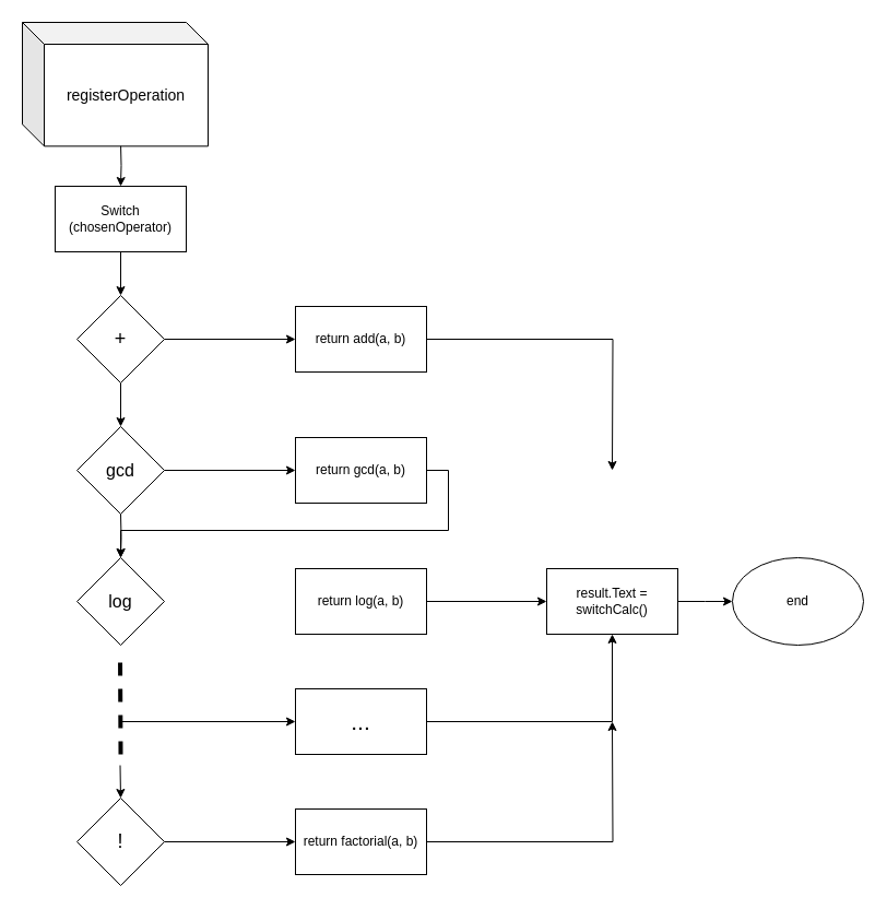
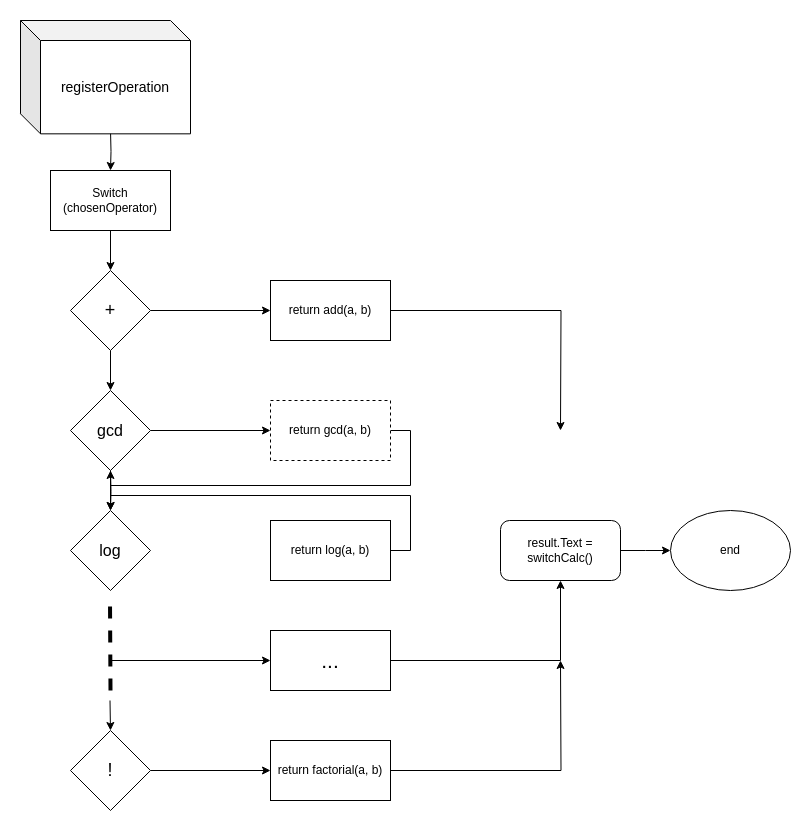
  <mxCell id="0" />
  <mxCell id="1" parent="0" />
  <mxCell id="2" style="edgeStyle=orthogonalEdgeStyle;rounded=0;orthogonalLoop=1;jettySize=auto;html=1;exitX=0.5;exitY=1;exitDx=0;exitDy=0;entryX=0.5;entryY=0;entryDx=0;entryDy=0;" parent="1" target="4" edge="1"><mxGeometry relative="1" as="geometry"><mxPoint x="110" y="130" as="sourcePoint" /></mxGeometry></mxCell>
  <mxCell id="3" style="edgeStyle=orthogonalEdgeStyle;rounded=0;orthogonalLoop=1;jettySize=auto;html=1;exitX=0.5;exitY=1;exitDx=0;exitDy=0;entryX=0.5;entryY=0;entryDx=0;entryDy=0;" parent="1" source="4" target="7" edge="1"><mxGeometry relative="1" as="geometry"><mxPoint x="110" y="260" as="targetPoint" /></mxGeometry></mxCell>
  <mxCell id="4" value="Switch (chosenOperator)" style="rounded=0;whiteSpace=wrap;html=1;" parent="1" vertex="1"><mxGeometry x="50" y="170" width="120" height="60" as="geometry" /></mxCell>
  <mxCell id="5" style="edgeStyle=orthogonalEdgeStyle;rounded=0;orthogonalLoop=1;jettySize=auto;html=1;exitX=0.5;exitY=1;exitDx=0;exitDy=0;entryX=0.5;entryY=0;entryDx=0;entryDy=0;" parent="1" source="7" target="9" edge="1"><mxGeometry relative="1" as="geometry"><mxPoint x="110" y="380" as="targetPoint" /></mxGeometry></mxCell>
  <mxCell id="6" style="edgeStyle=orthogonalEdgeStyle;rounded=0;orthogonalLoop=1;jettySize=auto;html=1;exitX=1;exitY=0.5;exitDx=0;exitDy=0;entryX=0;entryY=0.5;entryDx=0;entryDy=0;strokeWidth=1;" parent="1" source="7" target="17" edge="1"><mxGeometry relative="1" as="geometry" /></mxCell>
  <mxCell id="7" value="&lt;font style=&quot;font-size: 18px&quot;&gt;+&lt;/font&gt;" style="rhombus;whiteSpace=wrap;html=1;" parent="1" vertex="1"><mxGeometry x="70" y="270" width="80" height="80" as="geometry" /></mxCell>
  <mxCell id="8" style="edgeStyle=orthogonalEdgeStyle;rounded=0;orthogonalLoop=1;jettySize=auto;html=1;exitX=1;exitY=0.5;exitDx=0;exitDy=0;entryX=0;entryY=0.5;entryDx=0;entryDy=0;strokeWidth=1;" parent="1" source="9" target="19" edge="1"><mxGeometry relative="1" as="geometry" /></mxCell>
  <mxCell id="9" value="&lt;font style=&quot;font-size: 16px&quot;&gt;gcd&lt;/font&gt;" style="rhombus;whiteSpace=wrap;html=1;" parent="1" vertex="1"><mxGeometry x="70" y="390" width="80" height="80" as="geometry" /></mxCell>
  <mxCell id="10" style="edgeStyle=orthogonalEdgeStyle;rounded=0;orthogonalLoop=1;jettySize=auto;html=1;exitX=0.5;exitY=1;exitDx=0;exitDy=0;entryX=0.5;entryY=0;entryDx=0;entryDy=0;" parent="1" target="11" edge="1"><mxGeometry relative="1" as="geometry"><mxPoint x="110" y="500" as="targetPoint" /><mxPoint x="110" y="470" as="sourcePoint" /></mxGeometry></mxCell>
  <mxCell id="11" value="&lt;font style=&quot;font-size: 16px&quot;&gt;log&lt;/font&gt;" style="rhombus;whiteSpace=wrap;html=1;" parent="1" vertex="1"><mxGeometry x="70" y="510" width="80" height="80" as="geometry" /></mxCell>
  <mxCell id="12" style="edgeStyle=orthogonalEdgeStyle;rounded=0;orthogonalLoop=1;jettySize=auto;html=1;exitX=0.5;exitY=0;exitDx=0;exitDy=0;entryX=0;entryY=0.5;entryDx=0;entryDy=0;strokeWidth=1;" parent="1" source="13" target="23" edge="1"><mxGeometry relative="1" as="geometry" /></mxCell>
  <mxCell id="13" value="&lt;font style=&quot;font-size: 18px&quot;&gt;!&lt;/font&gt;" style="rhombus;whiteSpace=wrap;html=1;direction=south;" parent="1" vertex="1"><mxGeometry x="70" y="730" width="80" height="80" as="geometry" /></mxCell>
  <mxCell id="14" value="" style="endArrow=none;dashed=1;html=1;strokeWidth=4;" parent="1" edge="1"><mxGeometry width="50" height="50" relative="1" as="geometry"><mxPoint x="110" y="690" as="sourcePoint" /><mxPoint x="109.5" y="600" as="targetPoint" /></mxGeometry></mxCell>
  <mxCell id="15" value="" style="endArrow=classic;html=1;strokeWidth=1;" parent="1" edge="1"><mxGeometry width="50" height="50" relative="1" as="geometry"><mxPoint x="109.5" y="700" as="sourcePoint" /><mxPoint x="110" y="730" as="targetPoint" /></mxGeometry></mxCell>
  <mxCell id="16" style="edgeStyle=orthogonalEdgeStyle;rounded=0;orthogonalLoop=1;jettySize=auto;html=1;exitX=1;exitY=0.5;exitDx=0;exitDy=0;strokeWidth=1;" parent="1" source="17" edge="1"><mxGeometry relative="1" as="geometry"><mxPoint x="560" y="430" as="targetPoint" /></mxGeometry></mxCell>
  <mxCell id="17" value="return add(a, b)" style="rounded=0;whiteSpace=wrap;html=1;" parent="1" vertex="1"><mxGeometry x="270" y="280" width="120" height="60" as="geometry" /></mxCell>
  <mxCell id="18" style="edgeStyle=orthogonalEdgeStyle;rounded=0;orthogonalLoop=1;jettySize=auto;html=1;exitX=1;exitY=0.5;exitDx=0;exitDy=0;strokeWidth=1;" parent="1" source="19" target="11" edge="1"><mxGeometry relative="1" as="geometry" /></mxCell>
- <mxCell id="19" value="return gcd(a, b)" style="rounded=0;whiteSpace=wrap;html=1;" parent="1" vertex="1"><mxGeometry x="270" y="400" width="120" height="60" as="geometry" /></mxCell>
- <mxCell id="20" style="edgeStyle=orthogonalEdgeStyle;rounded=0;orthogonalLoop=1;jettySize=auto;html=1;exitX=1;exitY=0.5;exitDx=0;exitDy=0;entryX=0;entryY=0.5;entryDx=0;entryDy=0;strokeWidth=1;" parent="1" source="21" target="28" edge="1"><mxGeometry relative="1" as="geometry" /></mxCell>
+ <mxCell id="19" value="return gcd(a, b)" style="rounded=0;whiteSpace=wrap;html=1;dashed=1;" parent="1" vertex="1"><mxGeometry x="270" y="400" width="120" height="60" as="geometry" /></mxCell>
+ <mxCell id="20" style="edgeStyle=orthogonalEdgeStyle;rounded=0;orthogonalLoop=1;jettySize=auto;html=1;exitX=1;exitY=0.5;exitDx=0;exitDy=0;strokeWidth=1;" parent="1" source="21" target="9" edge="1"><mxGeometry relative="1" as="geometry" /></mxCell>
  <mxCell id="21" value="return log(a, b)" style="rounded=0;whiteSpace=wrap;html=1;" parent="1" vertex="1"><mxGeometry x="270" y="520" width="120" height="60" as="geometry" /></mxCell>
  <mxCell id="22" style="edgeStyle=orthogonalEdgeStyle;rounded=0;orthogonalLoop=1;jettySize=auto;html=1;exitX=1;exitY=0.5;exitDx=0;exitDy=0;strokeWidth=1;" parent="1" source="23" edge="1"><mxGeometry relative="1" as="geometry"><mxPoint x="560" y="660" as="targetPoint" /></mxGeometry></mxCell>
  <mxCell id="23" value="return factorial(a, b)" style="rounded=0;whiteSpace=wrap;html=1;" parent="1" vertex="1"><mxGeometry x="270" y="740" width="120" height="60" as="geometry" /></mxCell>
  <mxCell id="24" style="edgeStyle=orthogonalEdgeStyle;rounded=0;orthogonalLoop=1;jettySize=auto;html=1;exitX=1;exitY=0.5;exitDx=0;exitDy=0;entryX=0.5;entryY=1;entryDx=0;entryDy=0;strokeWidth=1;" parent="1" source="25" target="28" edge="1"><mxGeometry relative="1" as="geometry" /></mxCell>
  <mxCell id="25" value="&lt;font style=&quot;font-size: 21px&quot;&gt;...&lt;/font&gt;" style="rounded=0;whiteSpace=wrap;html=1;" parent="1" vertex="1"><mxGeometry x="270" y="630" width="120" height="60" as="geometry" /></mxCell>
  <mxCell id="26" value="" style="endArrow=classic;html=1;strokeWidth=1;entryX=0;entryY=0.5;entryDx=0;entryDy=0;" parent="1" target="25" edge="1"><mxGeometry width="50" height="50" relative="1" as="geometry"><mxPoint x="110" y="660" as="sourcePoint" /><mxPoint x="0" y="640" as="targetPoint" /></mxGeometry></mxCell>
  <mxCell id="27" style="edgeStyle=orthogonalEdgeStyle;rounded=0;orthogonalLoop=1;jettySize=auto;html=1;exitX=1;exitY=0.5;exitDx=0;exitDy=0;strokeWidth=1;" parent="1" source="28" edge="1"><mxGeometry relative="1" as="geometry"><mxPoint x="670" y="550" as="targetPoint" /></mxGeometry></mxCell>
- <mxCell id="28" value="result.Text = switchCalc()" style="rounded=0;whiteSpace=wrap;html=1;" parent="1" vertex="1"><mxGeometry x="500" y="520" width="120" height="60" as="geometry" /></mxCell>
+ <mxCell id="28" value="result.Text = switchCalc()" style="whiteSpace=wrap;html=1;rounded=1;" parent="1" vertex="1"><mxGeometry x="500" y="520" width="120" height="60" as="geometry" /></mxCell>
  <mxCell id="29" value="end" style="ellipse;whiteSpace=wrap;html=1;" parent="1" vertex="1"><mxGeometry x="670" y="510" width="120" height="80" as="geometry" /></mxCell>
  <mxCell id="30" value="&lt;font style=&quot;font-size: 14px&quot;&gt;registerOperation&lt;/font&gt;" style="shape=cube;whiteSpace=wrap;html=1;boundedLbl=1;backgroundOutline=1;darkOpacity=0.05;darkOpacity2=0.1;" parent="1" vertex="1"><mxGeometry x="20" y="20" width="170" height="113.33" as="geometry" /></mxCell>
